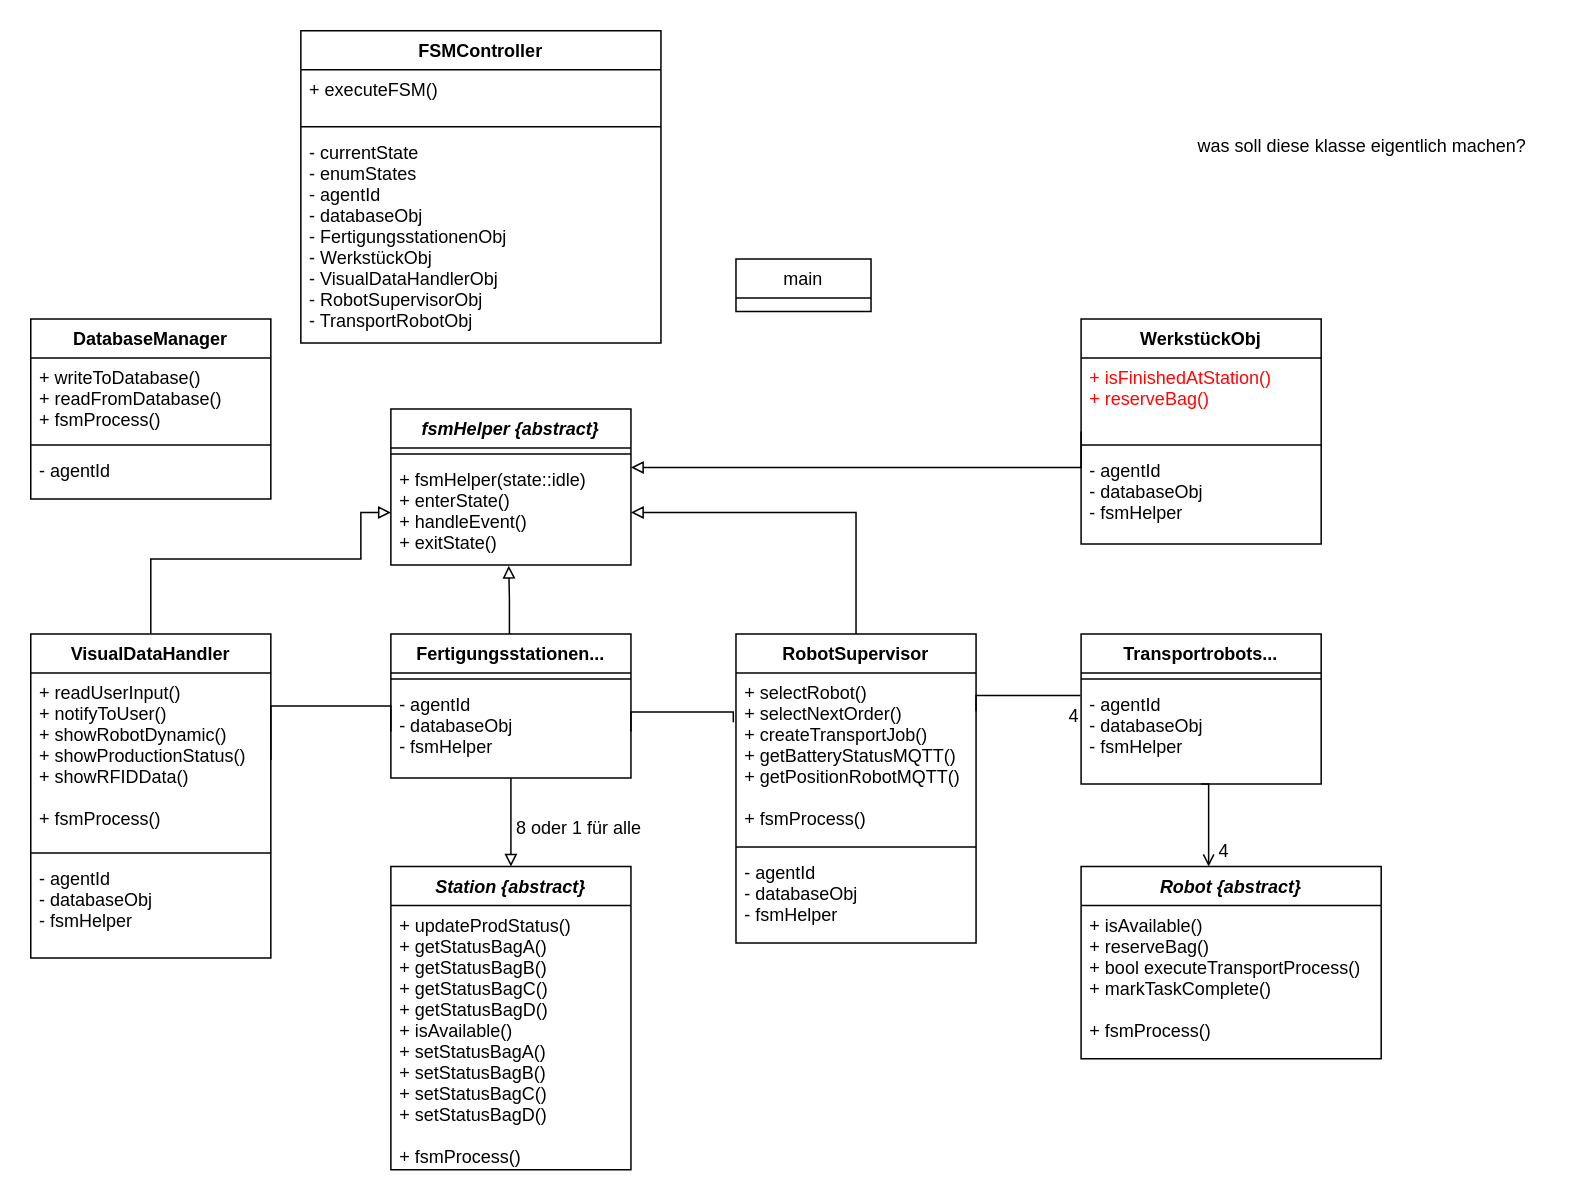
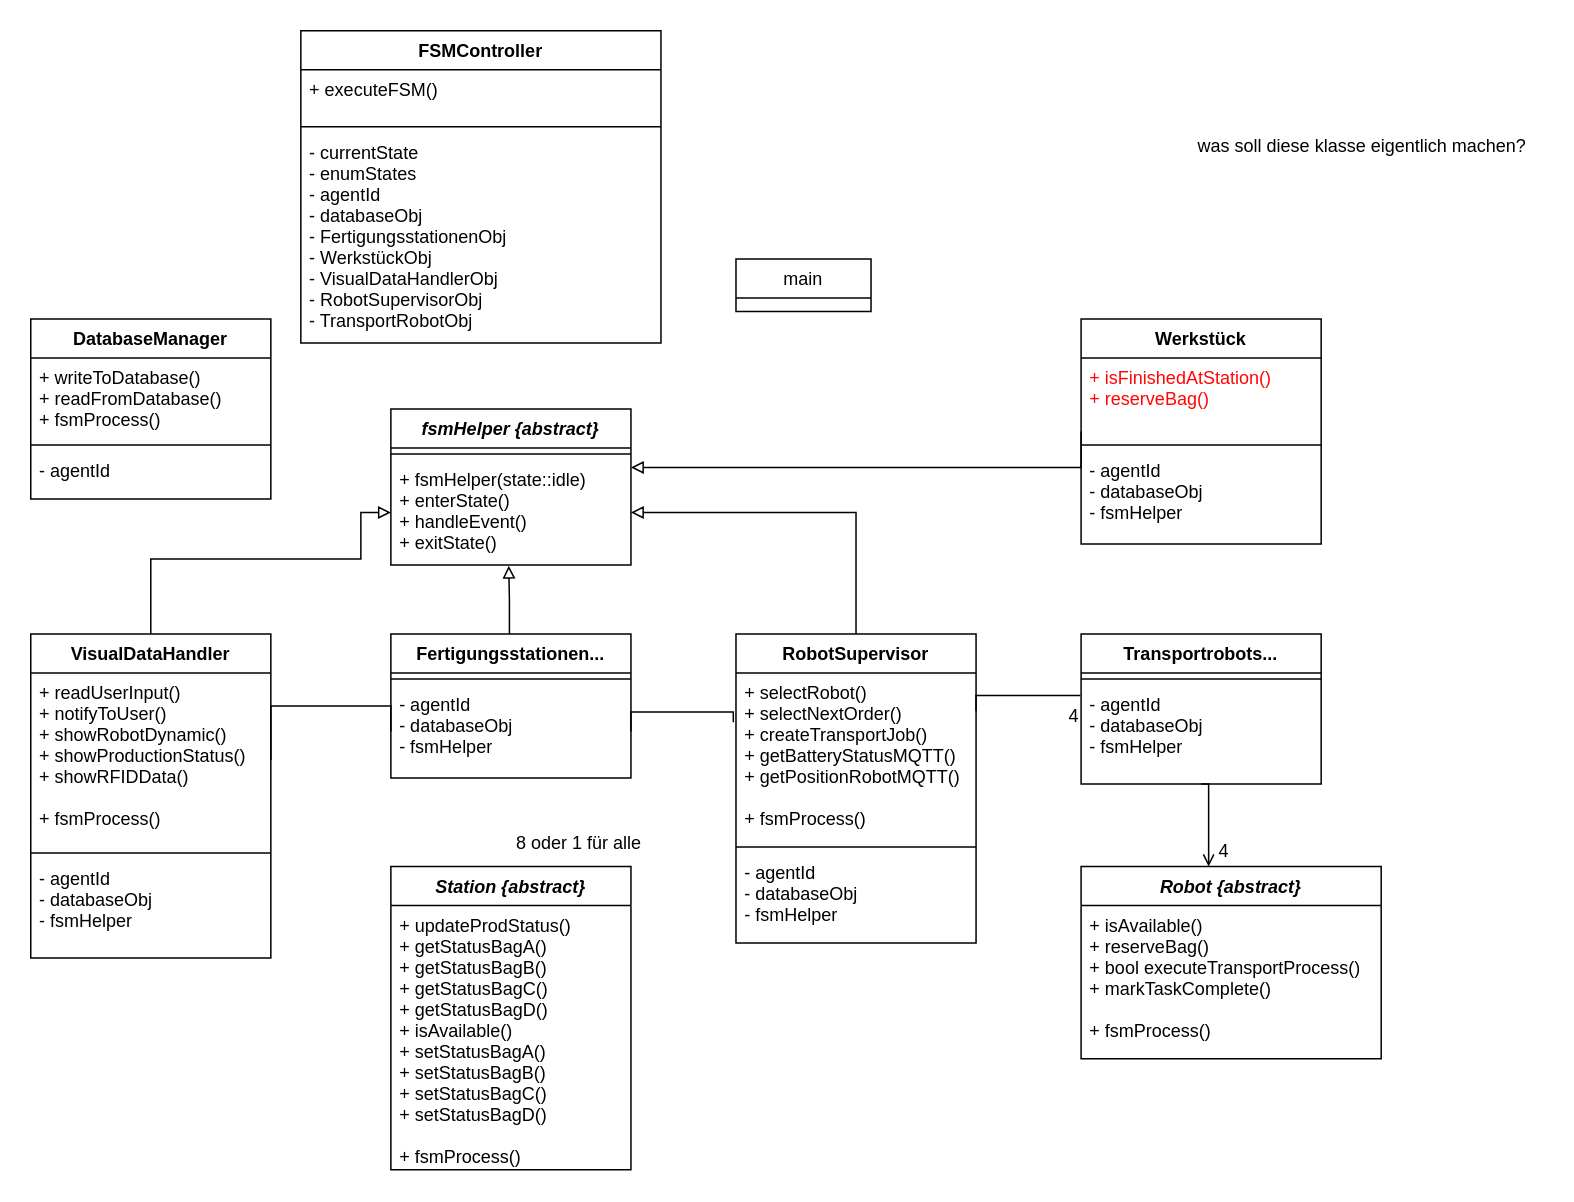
  <mxCell id="0" />
  <mxCell id="1" parent="0" />
- <mxCell id="2" style="edgeStyle=orthogonalEdgeStyle;rounded=0;orthogonalLoop=1;jettySize=auto;html=1;exitX=0.5;exitY=1;exitDx=0;exitDy=0;entryX=0.5;entryY=0;entryDx=0;entryDy=0;endArrow=block;endFill=0;" edge="1" parent="1" source="4" target="27"><mxGeometry relative="1" as="geometry" /></mxCell>
  <mxCell id="3" style="edgeStyle=orthogonalEdgeStyle;rounded=0;orthogonalLoop=1;jettySize=auto;html=1;exitX=0.5;exitY=0;exitDx=0;exitDy=0;entryX=0.491;entryY=1.007;entryDx=0;entryDy=0;entryPerimeter=0;endArrow=block;endFill=0;" edge="1" parent="1" source="4" target="46"><mxGeometry relative="1" as="geometry"><Array as="points"><mxPoint x="339" y="422" /><mxPoint x="339" y="399" /></Array></mxGeometry></mxCell>
  <mxCell id="4" value="Fertigungsstationen..." style="swimlane;fontStyle=1;align=center;verticalAlign=top;childLayout=stackLayout;horizontal=1;startSize=26;horizontalStack=0;resizeParent=1;resizeParentMax=0;resizeLast=0;collapsible=1;marginBottom=0;" parent="1" vertex="1"><mxGeometry x="260" y="422" width="160" height="96" as="geometry" /></mxCell>
  <mxCell id="5" value="" style="line;strokeWidth=1;fillColor=none;align=left;verticalAlign=middle;spacingTop=-1;spacingLeft=3;spacingRight=3;rotatable=0;labelPosition=right;points=[];portConstraint=eastwest;strokeColor=inherit;" parent="4" vertex="1"><mxGeometry y="26" width="160" height="8" as="geometry" /></mxCell>
  <mxCell id="6" value="- agentId&#10;- databaseObj&#10;- fsmHelper" style="text;strokeColor=none;fillColor=none;align=left;verticalAlign=top;spacingLeft=4;spacingRight=4;overflow=hidden;rotatable=0;points=[[0,0.5],[1,0.5]];portConstraint=eastwest;" parent="4" vertex="1"><mxGeometry y="34" width="160" height="62" as="geometry" /></mxCell>
  <mxCell id="7" style="edgeStyle=orthogonalEdgeStyle;rounded=0;orthogonalLoop=1;jettySize=auto;html=1;exitX=1;exitY=0.25;exitDx=0;exitDy=0;entryX=-0.003;entryY=0.105;entryDx=0;entryDy=0;entryPerimeter=0;endArrow=none;endFill=0;" edge="1" parent="1" source="9" target="26"><mxGeometry relative="1" as="geometry"><Array as="points"><mxPoint x="719" y="462" /></Array></mxGeometry></mxCell>
  <mxCell id="8" style="edgeStyle=orthogonalEdgeStyle;rounded=0;orthogonalLoop=1;jettySize=auto;html=1;exitX=0.5;exitY=0;exitDx=0;exitDy=0;endArrow=block;endFill=0;" edge="1" parent="1" source="9" target="46"><mxGeometry relative="1" as="geometry" /></mxCell>
  <mxCell id="9" value="RobotSupervisor" style="swimlane;fontStyle=1;align=center;verticalAlign=top;childLayout=stackLayout;horizontal=1;startSize=26;horizontalStack=0;resizeParent=1;resizeParentMax=0;resizeLast=0;collapsible=1;marginBottom=0;" parent="1" vertex="1"><mxGeometry x="490" y="422" width="160" height="206" as="geometry" /></mxCell>
  <mxCell id="10" value="+ selectRobot()&#10;+ selectNextOrder()&#10;+ createTransportJob()&#10;+ getBatteryStatusMQTT()&#10;+ getPositionRobotMQTT()&#10;&#10;+ fsmProcess()" style="text;strokeColor=none;fillColor=none;align=left;verticalAlign=top;spacingLeft=4;spacingRight=4;overflow=hidden;rotatable=0;points=[[0,0.5],[1,0.5]];portConstraint=eastwest;" parent="9" vertex="1"><mxGeometry y="26" width="160" height="112" as="geometry" /></mxCell>
  <mxCell id="11" value="" style="line;strokeWidth=1;fillColor=none;align=left;verticalAlign=middle;spacingTop=-1;spacingLeft=3;spacingRight=3;rotatable=0;labelPosition=right;points=[];portConstraint=eastwest;strokeColor=inherit;" parent="9" vertex="1"><mxGeometry y="138" width="160" height="8" as="geometry" /></mxCell>
  <mxCell id="12" value="- agentId&#10;- databaseObj&#10;- fsmHelper" style="text;strokeColor=none;fillColor=none;align=left;verticalAlign=top;spacingLeft=4;spacingRight=4;overflow=hidden;rotatable=0;points=[[0,0.5],[1,0.5]];portConstraint=eastwest;" parent="9" vertex="1"><mxGeometry y="146" width="160" height="60" as="geometry" /></mxCell>
  <mxCell id="13" style="edgeStyle=orthogonalEdgeStyle;rounded=0;orthogonalLoop=1;jettySize=auto;html=1;exitX=0;exitY=0.5;exitDx=0;exitDy=0;entryX=1;entryY=0.5;entryDx=0;entryDy=0;endArrow=block;endFill=0;" edge="1" parent="1" source="14"><mxGeometry relative="1" as="geometry"><mxPoint x="420" y="311" as="targetPoint" /><Array as="points"><mxPoint x="720" y="311" /></Array></mxGeometry></mxCell>
- <mxCell id="14" value="WerkstückObj" style="swimlane;fontStyle=1;align=center;verticalAlign=top;childLayout=stackLayout;horizontal=1;startSize=26;horizontalStack=0;resizeParent=1;resizeParentMax=0;resizeLast=0;collapsible=1;marginBottom=0;" parent="1" vertex="1"><mxGeometry x="720" y="212" width="160" height="150" as="geometry" /></mxCell>
+ <mxCell id="14" value="Werkstück" style="swimlane;fontStyle=1;align=center;verticalAlign=top;childLayout=stackLayout;horizontal=1;startSize=26;horizontalStack=0;resizeParent=1;resizeParentMax=0;resizeLast=0;collapsible=1;marginBottom=0;" parent="1" vertex="1"><mxGeometry x="720" y="212" width="160" height="150" as="geometry" /></mxCell>
  <mxCell id="15" value="+ isFinishedAtStation()&#10;+ reserveBag()" style="text;strokeColor=none;fillColor=none;align=left;verticalAlign=top;spacingLeft=4;spacingRight=4;overflow=hidden;rotatable=0;points=[[0,0.5],[1,0.5]];portConstraint=eastwest;fontColor=#ff0505;" parent="14" vertex="1"><mxGeometry y="26" width="160" height="54" as="geometry" /></mxCell>
  <mxCell id="16" value="" style="line;strokeWidth=1;fillColor=none;align=left;verticalAlign=middle;spacingTop=-1;spacingLeft=3;spacingRight=3;rotatable=0;labelPosition=right;points=[];portConstraint=eastwest;strokeColor=inherit;" parent="14" vertex="1"><mxGeometry y="80" width="160" height="8" as="geometry" /></mxCell>
  <mxCell id="17" value="- agentId&#10;- databaseObj&#10;- fsmHelper" style="text;strokeColor=none;fillColor=none;align=left;verticalAlign=top;spacingLeft=4;spacingRight=4;overflow=hidden;rotatable=0;points=[[0,0.5],[1,0.5]];portConstraint=eastwest;" parent="14" vertex="1"><mxGeometry y="88" width="160" height="62" as="geometry" /></mxCell>
  <mxCell id="18" value="main" style="swimlane;fontStyle=0;childLayout=stackLayout;horizontal=1;startSize=26;fillColor=none;horizontalStack=0;resizeParent=1;resizeParentMax=0;resizeLast=0;collapsible=1;marginBottom=0;" parent="1" vertex="1"><mxGeometry x="490" y="172" width="90" height="35" as="geometry" /></mxCell>
  <mxCell id="19" value="FSMController" style="swimlane;fontStyle=1;align=center;verticalAlign=top;childLayout=stackLayout;horizontal=1;startSize=26;horizontalStack=0;resizeParent=1;resizeParentMax=0;resizeLast=0;collapsible=1;marginBottom=0;" parent="1" vertex="1"><mxGeometry y="20" width="240" height="208" as="geometry" x="200" /></mxCell>
  <mxCell id="20" value="+ executeFSM()" style="text;strokeColor=none;fillColor=none;align=left;verticalAlign=top;spacingLeft=4;spacingRight=4;overflow=hidden;rotatable=0;points=[[0,0.5],[1,0.5]];portConstraint=eastwest;" parent="19" vertex="1"><mxGeometry y="26" width="240" height="34" as="geometry" /></mxCell>
  <mxCell id="21" value="" style="line;strokeWidth=1;fillColor=none;align=left;verticalAlign=middle;spacingTop=-1;spacingLeft=3;spacingRight=3;rotatable=0;labelPosition=right;points=[];portConstraint=eastwest;strokeColor=inherit;" parent="19" vertex="1"><mxGeometry y="60" width="240" height="8" as="geometry" /></mxCell>
  <mxCell id="22" value="- currentState&#10;- enumStates&#10;- agentId&#10;- databaseObj&#10;- FertigungsstationenObj&#10;- WerkstückObj&#10;- VisualDataHandlerObj&#10;- RobotSupervisorObj&#10;- TransportRobotObj" style="text;strokeColor=none;fillColor=none;align=left;verticalAlign=top;spacingLeft=4;spacingRight=4;overflow=hidden;rotatable=0;points=[[0,0.5],[1,0.5]];portConstraint=eastwest;" parent="19" vertex="1"><mxGeometry y="68" width="240" height="140" as="geometry" /></mxCell>
  <mxCell id="23" style="edgeStyle=orthogonalEdgeStyle;rounded=0;orthogonalLoop=1;jettySize=auto;html=1;exitX=0.5;exitY=1;exitDx=0;exitDy=0;endArrow=open;endFill=0;" edge="1" parent="1" source="24" target="33"><mxGeometry relative="1" as="geometry"><Array as="points"><mxPoint x="805" y="522" /></Array></mxGeometry></mxCell>
  <mxCell id="24" value="Transportrobots..." style="swimlane;fontStyle=1;align=center;verticalAlign=top;childLayout=stackLayout;horizontal=1;startSize=26;horizontalStack=0;resizeParent=1;resizeParentMax=0;resizeLast=0;collapsible=1;marginBottom=0;" parent="1" vertex="1"><mxGeometry x="720" y="422" width="160" height="100" as="geometry" /></mxCell>
  <mxCell id="25" value="" style="line;strokeWidth=1;fillColor=none;align=left;verticalAlign=middle;spacingTop=-1;spacingLeft=3;spacingRight=3;rotatable=0;labelPosition=right;points=[];portConstraint=eastwest;strokeColor=inherit;" parent="24" vertex="1"><mxGeometry y="26" width="160" height="8" as="geometry" /></mxCell>
  <mxCell id="26" value="- agentId&#10;- databaseObj&#10;- fsmHelper" style="text;strokeColor=none;fillColor=none;align=left;verticalAlign=top;spacingLeft=4;spacingRight=4;overflow=hidden;rotatable=0;points=[[0,0.5],[1,0.5]];portConstraint=eastwest;" parent="24" vertex="1"><mxGeometry y="34" width="160" height="66" as="geometry" /></mxCell>
  <mxCell id="27" value="Station {abstract}&#10;" style="swimlane;fontStyle=3;align=center;verticalAlign=top;childLayout=stackLayout;horizontal=1;startSize=26;horizontalStack=0;resizeParent=1;resizeParentMax=0;resizeLast=0;collapsible=1;marginBottom=0;" parent="1" vertex="1"><mxGeometry x="260" y="577" width="160" height="202" as="geometry" /></mxCell>
  <mxCell id="28" value="+ updateProdStatus()&#10;+ getStatusBagA()&#10;+ getStatusBagB()&#10;+ getStatusBagC()&#10;+ getStatusBagD()&#10;+ isAvailable()&#10;+ setStatusBagA()&#10;+ setStatusBagB()&#10;+ setStatusBagC()&#10;+ setStatusBagD()&#10;&#10;+ fsmProcess()&#10;" style="text;strokeColor=none;fillColor=none;align=left;verticalAlign=top;spacingLeft=4;spacingRight=4;overflow=hidden;rotatable=0;points=[[0,0.5],[1,0.5]];portConstraint=eastwest;" parent="27" vertex="1"><mxGeometry y="26" width="160" height="176" as="geometry" /></mxCell>
  <mxCell id="29" value="DatabaseManager" style="swimlane;fontStyle=1;align=center;verticalAlign=top;childLayout=stackLayout;horizontal=1;startSize=26;horizontalStack=0;resizeParent=1;resizeParentMax=0;resizeLast=0;collapsible=1;marginBottom=0;" parent="1" vertex="1"><mxGeometry x="20" y="212" width="160" height="120" as="geometry" /></mxCell>
  <mxCell id="30" value="+ writeToDatabase()&#10;+ readFromDatabase()&#10;+ fsmProcess()" style="text;strokeColor=none;fillColor=none;align=left;verticalAlign=top;spacingLeft=4;spacingRight=4;overflow=hidden;rotatable=0;points=[[0,0.5],[1,0.5]];portConstraint=eastwest;" parent="29" vertex="1"><mxGeometry y="26" width="160" height="54" as="geometry" /></mxCell>
  <mxCell id="31" value="" style="line;strokeWidth=1;fillColor=none;align=left;verticalAlign=middle;spacingTop=-1;spacingLeft=3;spacingRight=3;rotatable=0;labelPosition=right;points=[];portConstraint=eastwest;strokeColor=inherit;" parent="29" vertex="1"><mxGeometry y="80" width="160" height="8" as="geometry" /></mxCell>
  <mxCell id="32" value="- agentId" style="text;strokeColor=none;fillColor=none;align=left;verticalAlign=top;spacingLeft=4;spacingRight=4;overflow=hidden;rotatable=0;points=[[0,0.5],[1,0.5]];portConstraint=eastwest;" parent="29" vertex="1"><mxGeometry y="88" width="160" height="32" as="geometry" /></mxCell>
  <mxCell id="33" value="Robot {abstract}" style="swimlane;fontStyle=3;align=center;verticalAlign=top;childLayout=stackLayout;horizontal=1;startSize=26;horizontalStack=0;resizeParent=1;resizeParentMax=0;resizeLast=0;collapsible=1;marginBottom=0;" parent="1" vertex="1"><mxGeometry x="720" y="577" width="200" height="128" as="geometry" /></mxCell>
  <mxCell id="34" value="+ isAvailable()&#10;+ reserveBag()&#10;+ bool executeTransportProcess()&#10;+ markTaskComplete()&#10;&#10;+ fsmProcess()" style="text;strokeColor=none;fillColor=none;align=left;verticalAlign=top;spacingLeft=4;spacingRight=4;overflow=hidden;rotatable=0;points=[[0,0.5],[1,0.5]];portConstraint=eastwest;" parent="33" vertex="1"><mxGeometry y="26" width="200" height="102" as="geometry" /></mxCell>
  <mxCell id="35" style="edgeStyle=orthogonalEdgeStyle;rounded=0;orthogonalLoop=1;jettySize=auto;html=1;exitX=0.5;exitY=0;exitDx=0;exitDy=0;entryX=0;entryY=0.5;entryDx=0;entryDy=0;endArrow=block;endFill=0;" edge="1" parent="1" source="36" target="46"><mxGeometry relative="1" as="geometry"><Array as="points"><mxPoint x="100" y="372" /><mxPoint x="240" y="372" /><mxPoint x="240" y="341" /></Array></mxGeometry></mxCell>
  <mxCell id="36" value="VisualDataHandler" style="swimlane;fontStyle=1;align=center;verticalAlign=top;childLayout=stackLayout;horizontal=1;startSize=26;horizontalStack=0;resizeParent=1;resizeParentMax=0;resizeLast=0;collapsible=1;marginBottom=0;" parent="1" vertex="1"><mxGeometry x="20" y="422" width="160" height="216" as="geometry" /></mxCell>
  <mxCell id="37" value="+ readUserInput()&#10;+ notifyToUser()&#10;+ showRobotDynamic()&#10;+ showProductionStatus()&#10;+ showRFIDData()&#10;&#10;+ fsmProcess()" style="text;strokeColor=none;fillColor=none;align=left;verticalAlign=top;spacingLeft=4;spacingRight=4;overflow=hidden;rotatable=0;points=[[0,0.5],[1,0.5]];portConstraint=eastwest;" parent="36" vertex="1"><mxGeometry y="26" width="160" height="116" as="geometry" /></mxCell>
  <mxCell id="38" value="" style="line;strokeWidth=1;fillColor=none;align=left;verticalAlign=middle;spacingTop=-1;spacingLeft=3;spacingRight=3;rotatable=0;labelPosition=right;points=[];portConstraint=eastwest;strokeColor=inherit;" parent="36" vertex="1"><mxGeometry y="142" width="160" height="8" as="geometry" /></mxCell>
  <mxCell id="39" value="- agentId&#10;- databaseObj&#10;- fsmHelper" style="text;strokeColor=none;fillColor=none;align=left;verticalAlign=top;spacingLeft=4;spacingRight=4;overflow=hidden;rotatable=0;points=[[0,0.5],[1,0.5]];portConstraint=eastwest;" parent="36" vertex="1"><mxGeometry y="150" width="160" height="66" as="geometry" /></mxCell>
  <mxCell id="40" value="4" style="text;html=1;align=center;verticalAlign=middle;resizable=0;points=[];autosize=1;strokeColor=none;fillColor=none;" vertex="1" parent="1"><mxGeometry x="700" y="462" width="30" height="30" as="geometry" /></mxCell>
  <mxCell id="41" value="4" style="text;html=1;align=center;verticalAlign=middle;resizable=0;points=[];autosize=1;strokeColor=none;fillColor=none;" vertex="1" parent="1"><mxGeometry x="800" y="552" width="30" height="30" as="geometry" /></mxCell>
  <mxCell id="42" style="edgeStyle=orthogonalEdgeStyle;rounded=0;orthogonalLoop=1;jettySize=auto;html=1;exitX=1;exitY=0.5;exitDx=0;exitDy=0;entryX=-0.011;entryY=0.293;entryDx=0;entryDy=0;endArrow=none;endFill=0;entryPerimeter=0;" edge="1" parent="1" source="6" target="10"><mxGeometry relative="1" as="geometry"><Array as="points"><mxPoint x="488" y="474" /></Array></mxGeometry></mxCell>
  <mxCell id="43" style="edgeStyle=orthogonalEdgeStyle;rounded=0;orthogonalLoop=1;jettySize=auto;html=1;exitX=1;exitY=0.5;exitDx=0;exitDy=0;entryX=0;entryY=0.5;entryDx=0;entryDy=0;endArrow=none;endFill=0;" edge="1" parent="1" source="37" target="6"><mxGeometry relative="1" as="geometry"><Array as="points"><mxPoint x="260" y="470" /></Array></mxGeometry></mxCell>
  <mxCell id="44" value="fsmHelper {abstract}" style="swimlane;fontStyle=3;align=center;verticalAlign=top;childLayout=stackLayout;horizontal=1;startSize=26;horizontalStack=0;resizeParent=1;resizeParentMax=0;resizeLast=0;collapsible=1;marginBottom=0;" vertex="1" parent="1"><mxGeometry x="260" width="160" height="104" as="geometry" y="272" /></mxCell>
  <mxCell id="45" value="" style="line;strokeWidth=1;fillColor=none;align=left;verticalAlign=middle;spacingTop=-1;spacingLeft=3;spacingRight=3;rotatable=0;labelPosition=right;points=[];portConstraint=eastwest;strokeColor=inherit;" vertex="1" parent="44"><mxGeometry y="26" width="160" height="8" as="geometry" /></mxCell>
  <mxCell id="46" value="+ fsmHelper(state::idle)&#10;+ enterState()&#10;+ handleEvent()&#10;+ exitState()" style="text;strokeColor=none;fillColor=none;align=left;verticalAlign=top;spacingLeft=4;spacingRight=4;overflow=hidden;rotatable=0;points=[[0,0.5],[1,0.5]];portConstraint=eastwest;" vertex="1" parent="44"><mxGeometry y="34" width="160" height="70" as="geometry" /></mxCell>
- <mxCell id="47" value="8 oder 1 für alle" style="text;html=1;align=center;verticalAlign=middle;resizable=0;points=[];autosize=1;strokeColor=none;fillColor=none;" vertex="1" parent="1"><mxGeometry x="330" y="537" width="110" height="30" as="geometry" /></mxCell>
+ <mxCell id="47" value="8 oder 1 für alle" style="text;html=1;align=center;verticalAlign=middle;resizable=0;points=[];autosize=1;strokeColor=none;fillColor=none;" vertex="1" parent="1"><mxGeometry x="330" y="547" width="110" height="30" as="geometry" /></mxCell>
  <mxCell id="48" value="was soll diese klasse eigentlich machen?" style="text;html=1;align=center;verticalAlign=middle;resizable=0;points=[];autosize=1;strokeColor=none;fillColor=none;" vertex="1" parent="1"><mxGeometry x="787" y="82" width="240" height="30" as="geometry" /></mxCell>
